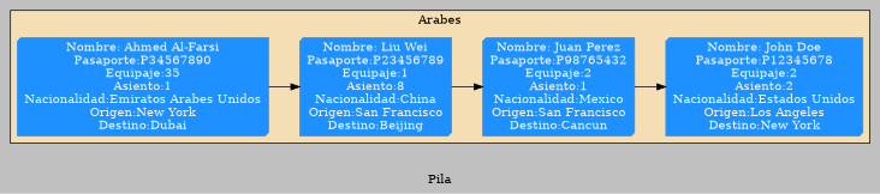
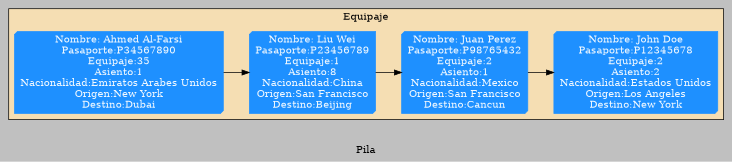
  digraph {
    bgcolor=grey
    label=Pila
    rankdir=LR
    node [color=dodgerblue fontcolor=aliceblue shape=box3d style=filled]
    n1 [label="Nombre: Ahmed Al-Farsi\nPasaporte:P34567890\nEquipaje:35\nAsiento:1\nNacionalidad:Emiratos Arabes Unidos\nOrigen:New York\nDestino:Dubai"]
    n2 [label="Nombre: Liu Wei\nPasaporte:P23456789\nEquipaje:1\nAsiento:8\nNacionalidad:China\nOrigen:San Francisco\nDestino:Beijing"]
    n3 [label="Nombre: Juan Perez\nPasaporte:P98765432\nEquipaje:2\nAsiento:1\nNacionalidad:Mexico\nOrigen:San Francisco\nDestino:Cancun"]
    n4 [label="Nombre: John Doe\nPasaporte:P12345678\nEquipaje:2\nAsiento:2\nNacionalidad:Estados Unidos\nOrigen:Los Angeles\nDestino:New York"]
    subgraph cluster_1 {
      bgcolor=wheat
-     label=Arabes
+     label=Equipaje
      n1
      n2
      n3
      n4
    }
    n1 -> n2
    n2 -> n3
    n3 -> n4
  }
